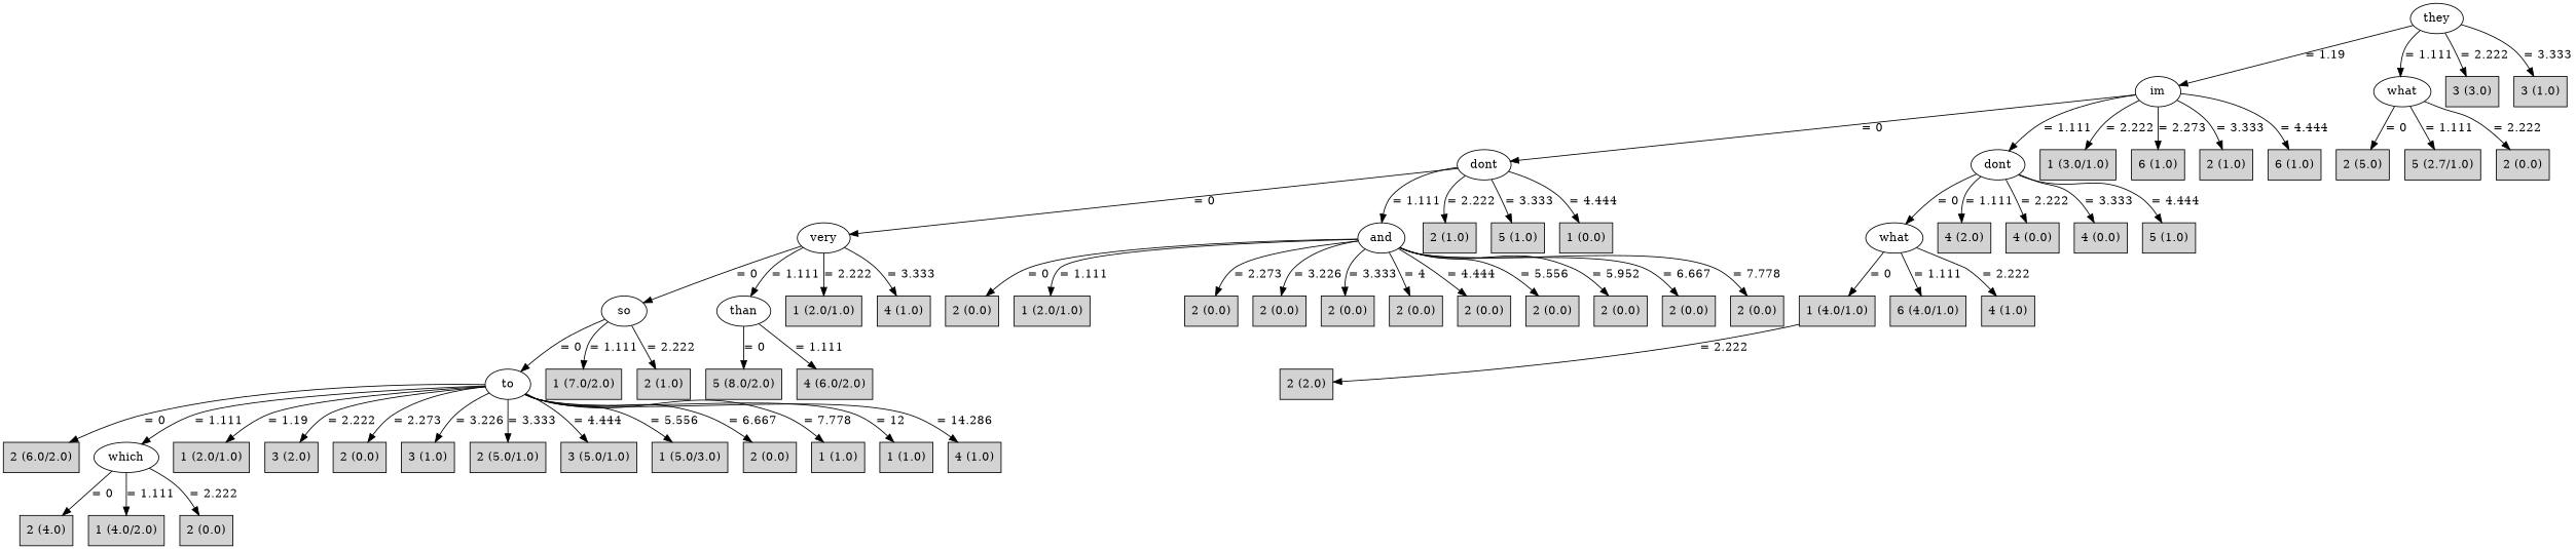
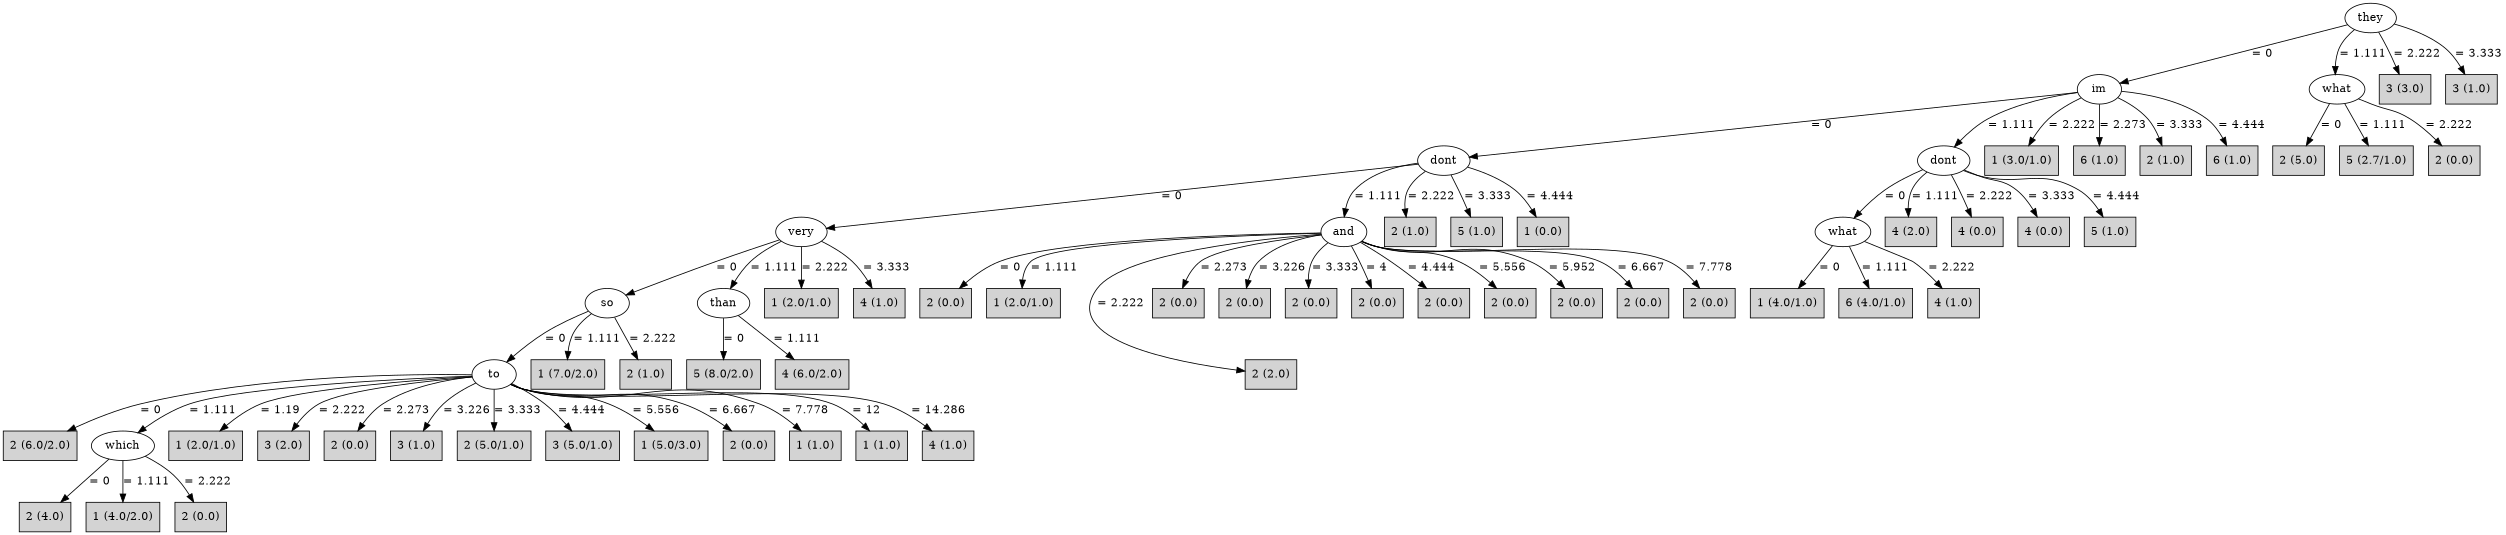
  digraph {
    node [shape=box style=filled]
    n1 [label=they shape="" style=""]
    n2 [label=im shape="" style=""]
    n3 [label=what shape="" style=""]
    n4 [label="3 (3.0)"]
    n5 [label="3 (1.0)"]
    n6 [label=dont shape="" style=""]
    n7 [label=dont shape="" style=""]
    n8 [label="1 (3.0/1.0)"]
    n9 [label="6 (1.0)"]
    n10 [label="2 (1.0)"]
    n11 [label="6 (1.0)"]
    n12 [label="2 (5.0)"]
    n13 [label="5 (2.7/1.0)"]
    n14 [label="2 (0.0)"]
    n15 [label=very shape="" style=""]
    n16 [label=and shape="" style=""]
    n17 [label="2 (1.0)"]
    n18 [label="5 (1.0)"]
    n19 [label="1 (0.0)"]
    n20 [label=what shape="" style=""]
    n21 [label="4 (2.0)"]
    n22 [label="4 (0.0)"]
    n23 [label="4 (0.0)"]
    n24 [label="5 (1.0)"]
    n25 [label=so shape="" style=""]
    n26 [label=than shape="" style=""]
    n27 [label="1 (2.0/1.0)"]
    n28 [label="4 (1.0)"]
    n29 [label="2 (0.0)"]
    n30 [label="1 (2.0/1.0)"]
    n31 [label="2 (2.0)"]
    n32 [label="2 (0.0)"]
    n33 [label="2 (0.0)"]
    n34 [label="2 (0.0)"]
    n35 [label="2 (0.0)"]
    n36 [label="2 (0.0)"]
    n37 [label="2 (0.0)"]
    n38 [label="2 (0.0)"]
    n39 [label="2 (0.0)"]
    n40 [label="2 (0.0)"]
    n41 [label=to shape="" style=""]
    n42 [label="1 (7.0/2.0)"]
    n43 [label="2 (1.0)"]
    n44 [label="5 (8.0/2.0)"]
    n45 [label="4 (6.0/2.0)"]
    n46 [label="2 (6.0/2.0)"]
    n47 [label=which shape="" style=""]
    n48 [label="1 (2.0/1.0)"]
    n49 [label="3 (2.0)"]
    n50 [label="2 (0.0)"]
    n51 [label="3 (1.0)"]
    n52 [label="2 (5.0/1.0)"]
    n53 [label="3 (5.0/1.0)"]
    n54 [label="1 (5.0/3.0)"]
    n55 [label="2 (0.0)"]
    n56 [label="1 (1.0)"]
    n57 [label="1 (1.0)"]
    n58 [label="4 (1.0)"]
    n59 [label="2 (4.0)"]
    n60 [label="1 (4.0/2.0)"]
    n61 [label="2 (0.0)"]
    n62 [label="1 (4.0/1.0)"]
    n63 [label="6 (4.0/1.0)"]
    n64 [label="4 (1.0)"]
-   n1 -> n2 [label="= 1.19"]
+   n1 -> n2 [label="= 0"]
    n1 -> n3 [label="= 1.111"]
    n1 -> n4 [label="= 2.222"]
    n1 -> n5 [label="= 3.333"]
    n2 -> n6 [label="= 0"]
    n2 -> n7 [label="= 1.111"]
    n2 -> n8 [label="= 2.222"]
    n2 -> n9 [label="= 2.273"]
    n2 -> n10 [label="= 3.333"]
    n2 -> n11 [label="= 4.444"]
    n3 -> n12 [label="= 0"]
    n3 -> n13 [label="= 1.111"]
    n3 -> n14 [label="= 2.222"]
    n6 -> n15 [label="= 0"]
    n6 -> n16 [label="= 1.111"]
    n6 -> n17 [label="= 2.222"]
    n6 -> n18 [label="= 3.333"]
    n6 -> n19 [label="= 4.444"]
    n7 -> n20 [label="= 0"]
    n7 -> n21 [label="= 1.111"]
    n7 -> n22 [label="= 2.222"]
    n7 -> n23 [label="= 3.333"]
    n7 -> n24 [label="= 4.444"]
    n15 -> n25 [label="= 0"]
    n15 -> n26 [label="= 1.111"]
    n15 -> n27 [label="= 2.222"]
    n15 -> n28 [label="= 3.333"]
    n16 -> n29 [label="= 0"]
    n16 -> n30 [label="= 1.111"]
-   n62 -> n31 [label="= 2.222"]
+   n16 -> n31 [label="= 2.222"]
    n16 -> n32 [label="= 2.273"]
    n16 -> n33 [label="= 3.226"]
    n16 -> n34 [label="= 3.333"]
    n16 -> n35 [label="= 4"]
    n16 -> n36 [label="= 4.444"]
    n16 -> n37 [label="= 5.556"]
    n16 -> n38 [label="= 5.952"]
    n16 -> n39 [label="= 6.667"]
    n16 -> n40 [label="= 7.778"]
    n20 -> n62 [label="= 0"]
    n20 -> n63 [label="= 1.111"]
    n20 -> n64 [label="= 2.222"]
    n25 -> n41 [label="= 0"]
    n25 -> n42 [label="= 1.111"]
    n25 -> n43 [label="= 2.222"]
    n26 -> n44 [label="= 0"]
    n26 -> n45 [label="= 1.111"]
    n41 -> n46 [label="= 0"]
    n41 -> n47 [label="= 1.111"]
    n41 -> n48 [label="= 1.19"]
    n41 -> n49 [label="= 2.222"]
    n41 -> n50 [label="= 2.273"]
    n41 -> n51 [label="= 3.226"]
    n41 -> n52 [label="= 3.333"]
    n41 -> n53 [label="= 4.444"]
    n41 -> n54 [label="= 5.556"]
    n41 -> n55 [label="= 6.667"]
    n41 -> n56 [label="= 7.778"]
    n41 -> n57 [label="= 12"]
    n41 -> n58 [label="= 14.286"]
    n47 -> n59 [label="= 0"]
    n47 -> n60 [label="= 1.111"]
    n47 -> n61 [label="= 2.222"]
  }
